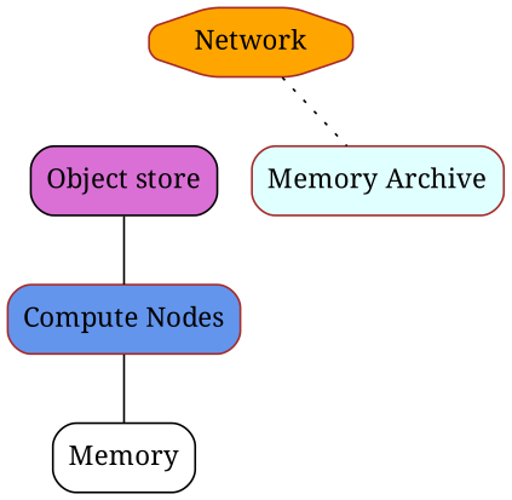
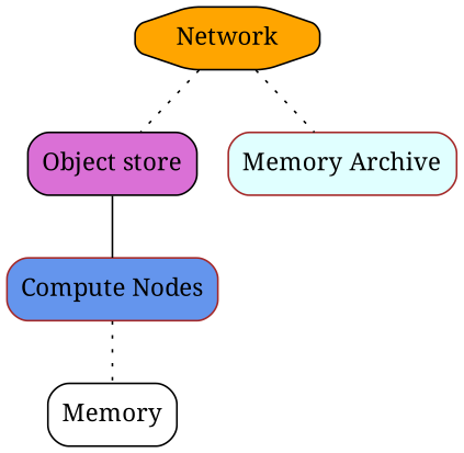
  graph {
    fontname="Noto Serif"
    node [color=black fontname="Noto Serif" shape=box style="filled, rounded"]
    edge [fontname="Noto Serif" style=solid]
    n1 [color=brown fillcolor=cornflowerblue label="Compute Nodes"]
    n2 [fillcolor=white label=Memory]
    "Object store" [fillcolor=orchid]
    n4 [color=brown fillcolor=lightcyan label="Memory Archive"]
-   Network [color=brown fillcolor=orange shape=octagon]
+   Network [fillcolor=orange shape=octagon]
    subgraph sub_1 {
      rank=same
      n1
    }
    subgraph sub_2 {
      rank=same
      n2
    }
    subgraph sub_3 {
      rank=same
      "Object store"
      n4
    }
    subgraph sub_4 {
      rank=same
      Network
    }
-   n1 -- n2
+   n1 -- n2 [style=dotted]
    "Object store" -- n1
+   Network -- "Object store" [style=dotted]
    Network -- n4 [style=dotted]
  }
